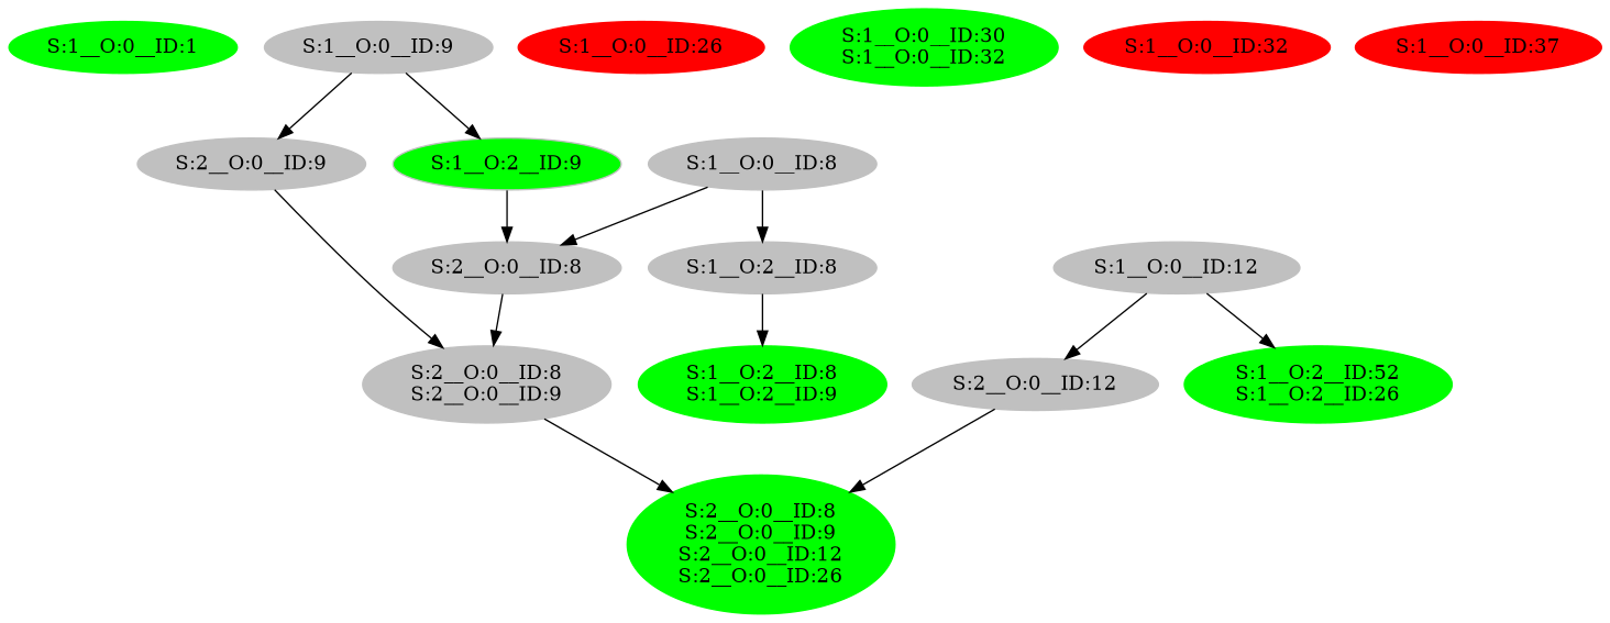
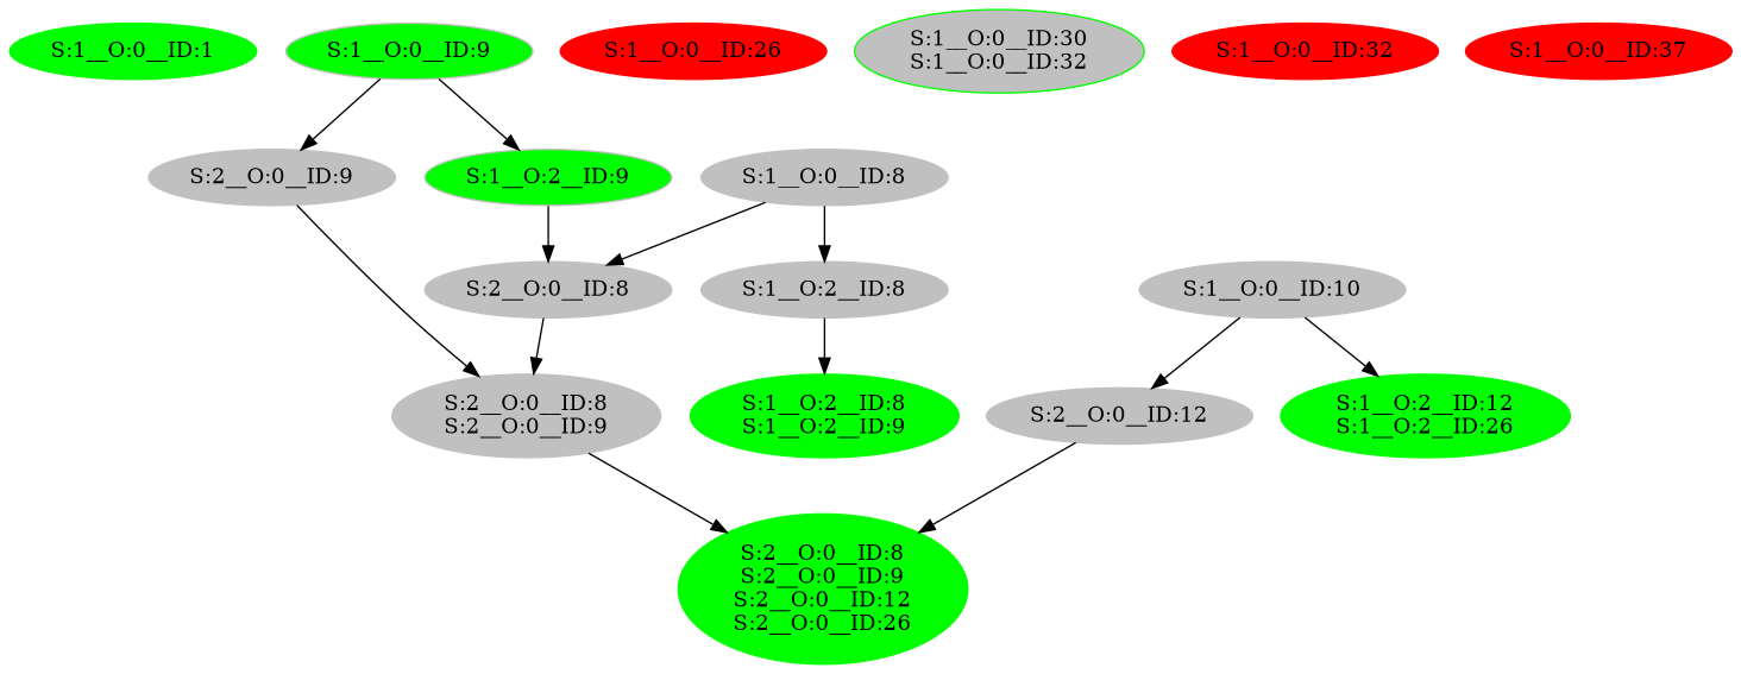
  strict digraph {
    node [color=grey style=filled]
    n1 [color=green label="S:1__O:0__ID:1"]
    n2 [label="S:1__O:0__ID:8"]
    n3 [label="S:2__O:0__ID:8"]
    n4 [label="S:1__O:2__ID:8"]
    n5 [label="S:2__O:0__ID:8\nS:2__O:0__ID:9"]
    n6 [color=green label="S:1__O:2__ID:8\nS:1__O:2__ID:9"]
    n7 [color=green label="S:2__O:0__ID:8\nS:2__O:0__ID:9\nS:2__O:0__ID:12\nS:2__O:0__ID:26"]
-   n8 [label="S:1__O:0__ID:9"]
+   n8 [label="S:1__O:0__ID:9" fillcolor=green]
    n9 [label="S:2__O:0__ID:9"]
    n10 [fillcolor=green label="S:1__O:2__ID:9"]
-   n11 [label="S:1__O:0__ID:12"]
+   n11 [label="S:1__O:0__ID:10"]
    n12 [label="S:2__O:0__ID:12"]
-   n13 [color=green label="S:1__O:2__ID:52\nS:1__O:2__ID:26"]
+   n13 [color=green label="S:1__O:2__ID:12\nS:1__O:2__ID:26"]
    n14 [color=red label="S:1__O:0__ID:26"]
-   n15 [color=green label="S:1__O:0__ID:30\nS:1__O:0__ID:32"]
+   n15 [color=green label="S:1__O:0__ID:30\nS:1__O:0__ID:32" fillcolor=grey]
    n16 [color=red label="S:1__O:0__ID:32"]
    n17 [color=red label="S:1__O:0__ID:37"]
    n2 -> n3
    n2 -> n4
    n3 -> n5
    n4 -> n6
    n5 -> n7
    n8 -> n9
    n8 -> n10
    n9 -> n5
    n10 -> n3
    n11 -> n12
    n11 -> n13
    n12 -> n7
  }
